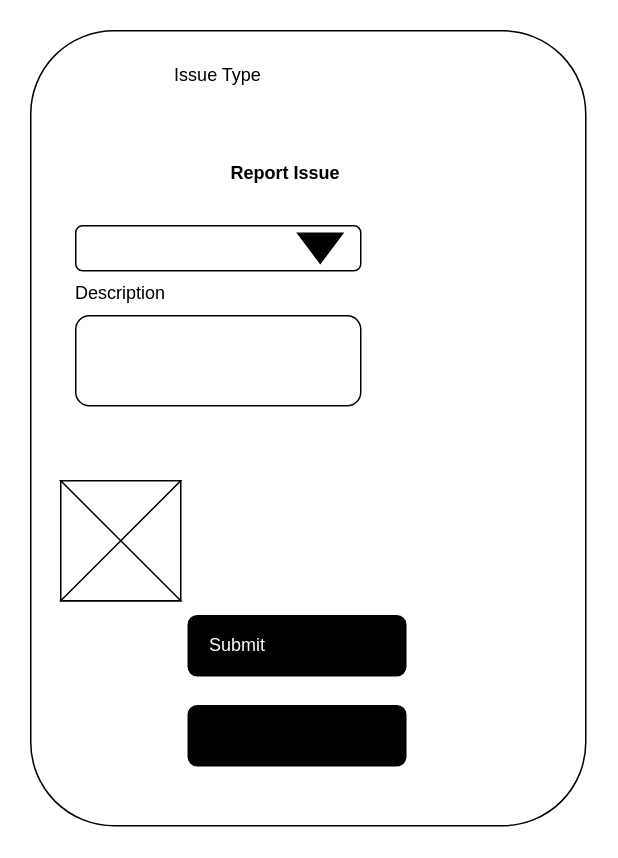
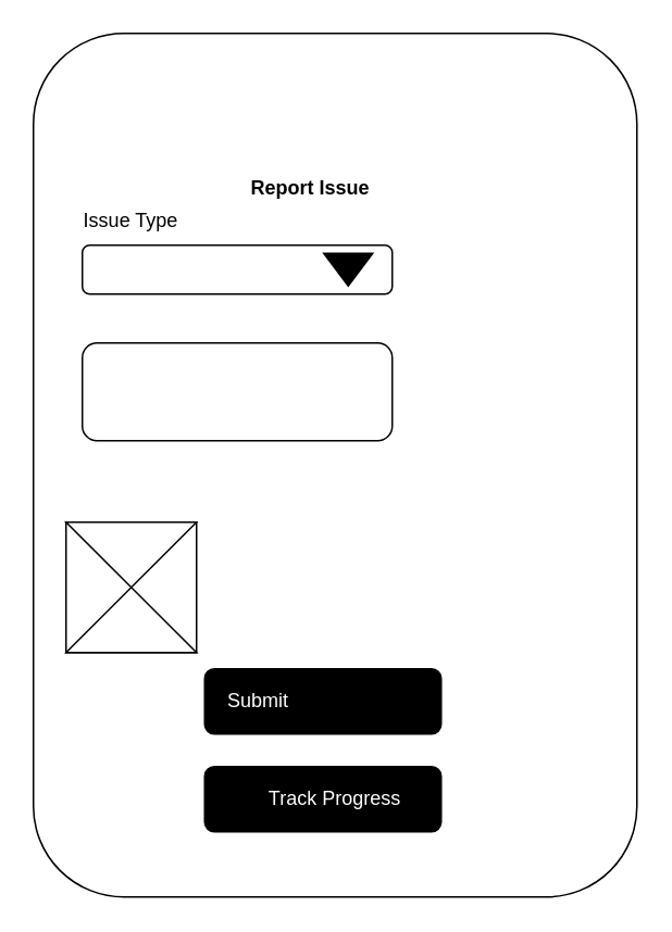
  <mxCell id="0" />
  <mxCell id="1" parent="0" />
  <mxCell id="2" value="" style="rounded=1;whiteSpace=wrap;html=1;" vertex="1" parent="1"><mxGeometry x="20" y="20" width="370" height="530" as="geometry" /></mxCell>
  <mxCell id="3" value="&lt;b&gt;Report Issue&lt;/b&gt;" style="text;html=1;strokeColor=none;fillColor=none;align=center;verticalAlign=middle;whiteSpace=wrap;rounded=0;" vertex="1" parent="1"><mxGeometry x="130" y="100" width="120" height="30" as="geometry" /></mxCell>
- <mxCell id="4" value="Issue Type" style="text;html=1;strokeColor=none;fillColor=none;align=center;verticalAlign=middle;whiteSpace=wrap;rounded=0;" vertex="1" parent="1"><mxGeometry x="115" y="35" width="60" height="30" as="geometry" /></mxCell>
+ <mxCell id="4" value="Issue Type" style="text;html=1;strokeColor=none;fillColor=none;align=center;verticalAlign=middle;whiteSpace=wrap;rounded=0;" vertex="1" parent="1"><mxGeometry x="50" y="120" width="60" height="30" as="geometry" /></mxCell>
  <mxCell id="5" value="" style="rounded=1;whiteSpace=wrap;html=1;" vertex="1" parent="1"><mxGeometry x="50" y="150" width="190" height="30" as="geometry" /></mxCell>
- <mxCell id="6" value="Description" style="text;html=1;strokeColor=none;fillColor=none;align=center;verticalAlign=middle;whiteSpace=wrap;rounded=0;" vertex="1" parent="1"><mxGeometry x="50" y="180" width="60" height="30" as="geometry" /></mxCell>
  <mxCell id="7" value="" style="rounded=1;whiteSpace=wrap;html=1;" vertex="1" parent="1"><mxGeometry x="50" y="210" width="190" height="60" as="geometry" /></mxCell>
  <mxCell id="8" value="" style="whiteSpace=wrap;html=1;aspect=fixed;" vertex="1" parent="1"><mxGeometry x="40" y="320" width="80" height="80" as="geometry" /></mxCell>
  <mxCell id="9" value="" style="shape=collate;whiteSpace=wrap;html=1;" vertex="1" parent="1"><mxGeometry x="40" y="320" width="80" height="80" as="geometry" /></mxCell>
  <mxCell id="10" value="" style="rounded=1;whiteSpace=wrap;html=1;fillColor=#000000;" vertex="1" parent="1"><mxGeometry x="125" y="410" width="145" height="40" as="geometry" /></mxCell>
  <mxCell id="11" value="" style="rounded=1;whiteSpace=wrap;html=1;fillColor=#000000;" vertex="1" parent="1"><mxGeometry x="125" y="470" width="145" height="40" as="geometry" /></mxCell>
  <mxCell id="12" value="&lt;font color=&quot;#ffffff&quot;&gt;Submit&lt;/font&gt;" style="text;html=1;strokeColor=none;fillColor=none;align=center;verticalAlign=middle;whiteSpace=wrap;rounded=0;" vertex="1" parent="1"><mxGeometry x="128" y="415" width="60" height="30" as="geometry" /></mxCell>
+ <mxCell id="13" value="&lt;font color=&quot;#ffffff&quot;&gt;Track Progress&lt;/font&gt;" style="text;html=1;strokeColor=none;fillColor=none;align=center;verticalAlign=middle;whiteSpace=wrap;rounded=0;" vertex="1" parent="1"><mxGeometry x="160" y="475" width="90" height="30" as="geometry" /></mxCell>
  <mxCell id="14" value="" style="shape=offPageConnector;whiteSpace=wrap;html=1;fontColor=#FFFFFF;fillColor=#000000;size=1;" vertex="1" parent="1"><mxGeometry x="198" y="155" width="30" height="20" as="geometry" /></mxCell>
